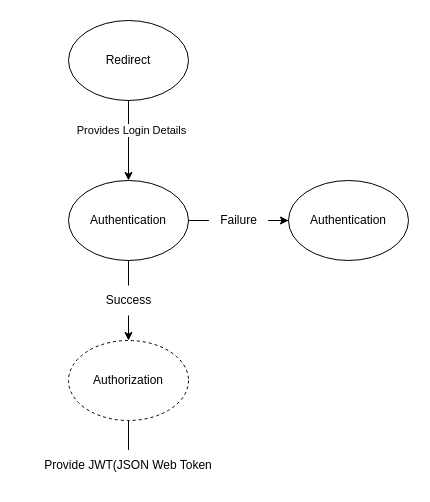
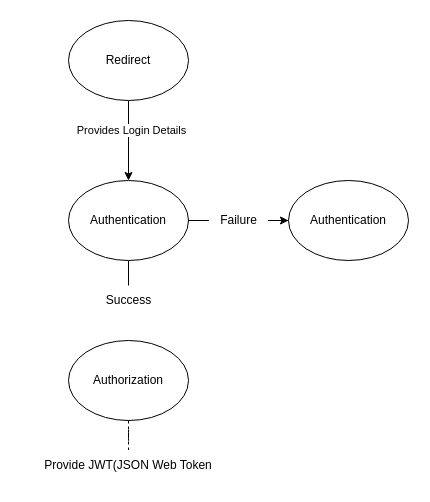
  <mxCell id="0" />
  <mxCell id="1" parent="0" />
  <mxCell id="2" value="" style="edgeStyle=orthogonalEdgeStyle;rounded=0;orthogonalLoop=1;jettySize=auto;html=1;" edge="1" parent="1" source="4" target="7"><mxGeometry relative="1" as="geometry" /></mxCell>
  <mxCell id="3" value="Provides Login Details" style="edgeLabel;html=1;align=center;verticalAlign=middle;resizable=0;points=[];" vertex="1" connectable="0" parent="2"><mxGeometry x="-0.275" y="2" relative="1" as="geometry"><mxPoint as="offset" /></mxGeometry></mxCell>
  <mxCell id="4" value="Redirect " style="ellipse;whiteSpace=wrap;html=1;" vertex="1" parent="1"><mxGeometry x="68" y="20" width="120" height="80" as="geometry" /></mxCell>
  <mxCell id="5" value="" style="edgeStyle=orthogonalEdgeStyle;rounded=0;orthogonalLoop=1;jettySize=auto;html=1;startArrow=none;" edge="1" parent="1" source="9" target="8"><mxGeometry relative="1" as="geometry" /></mxCell>
- <mxCell id="6" value="" style="edgeStyle=orthogonalEdgeStyle;rounded=0;orthogonalLoop=1;jettySize=auto;html=1;startArrow=none;" edge="1" parent="1" source="12" target="11"><mxGeometry relative="1" as="geometry" /></mxCell>
  <mxCell id="7" value="Authentication" style="ellipse;whiteSpace=wrap;html=1;" vertex="1" parent="1"><mxGeometry x="68" y="180" width="120" height="80" as="geometry" /></mxCell>
  <mxCell id="8" value="Authentication" style="ellipse;whiteSpace=wrap;html=1;" vertex="1" parent="1"><mxGeometry x="288" y="180" width="120" height="80" as="geometry" /></mxCell>
  <mxCell id="9" value="Failure" style="text;html=1;align=center;verticalAlign=middle;resizable=0;points=[];autosize=1;strokeColor=none;fillColor=none;" vertex="1" parent="1"><mxGeometry x="208" y="205" width="60" height="30" as="geometry" /></mxCell>
  <mxCell id="10" value="" style="edgeStyle=orthogonalEdgeStyle;rounded=0;orthogonalLoop=1;jettySize=auto;html=1;endArrow=none;" edge="1" parent="1" source="7" target="9"><mxGeometry relative="1" as="geometry"><mxPoint x="188" y="220" as="sourcePoint" /><mxPoint x="268" y="220" as="targetPoint" /></mxGeometry></mxCell>
- <mxCell id="11" value="Authorization" style="ellipse;whiteSpace=wrap;html=1;dashed=1;" vertex="1" parent="1"><mxGeometry x="68" y="340" width="120" height="80" as="geometry" /></mxCell>
+ <mxCell id="11" value="Authorization" style="ellipse;whiteSpace=wrap;html=1;" vertex="1" parent="1"><mxGeometry x="68" y="340" width="120" height="80" as="geometry" /></mxCell>
  <mxCell id="12" value="Success" style="text;html=1;align=center;verticalAlign=middle;resizable=0;points=[];autosize=1;strokeColor=none;fillColor=none;" vertex="1" parent="1"><mxGeometry x="93" y="285" width="70" height="30" as="geometry" /></mxCell>
  <mxCell id="13" value="" style="edgeStyle=orthogonalEdgeStyle;rounded=0;orthogonalLoop=1;jettySize=auto;html=1;endArrow=none;" edge="1" parent="1" source="7" target="12"><mxGeometry relative="1" as="geometry"><mxPoint x="128" y="260" as="sourcePoint" /><mxPoint x="128" y="340" as="targetPoint" /></mxGeometry></mxCell>
  <mxCell id="14" value="Provide JWT(JSON Web Token" style="text;html=1;strokeColor=none;fillColor=none;align=center;verticalAlign=middle;whiteSpace=wrap;rounded=0;" vertex="1" parent="1"><mxGeometry x="20" y="449.5" width="216" height="30" as="geometry" /></mxCell>
- <mxCell id="15" value="" style="edgeStyle=orthogonalEdgeStyle;rounded=0;orthogonalLoop=1;jettySize=auto;html=1;endArrow=none;" edge="1" parent="1" source="11" target="14"><mxGeometry relative="1" as="geometry"><mxPoint x="128" y="420" as="sourcePoint" /><mxPoint x="128" y="500" as="targetPoint" /></mxGeometry></mxCell>
+ <mxCell id="15" value="" style="edgeStyle=orthogonalEdgeStyle;rounded=0;orthogonalLoop=1;jettySize=auto;html=1;endArrow=none;dashed=1;" edge="1" parent="1" source="11" target="14"><mxGeometry relative="1" as="geometry"><mxPoint x="128" y="420" as="sourcePoint" /><mxPoint x="128" y="500" as="targetPoint" /></mxGeometry></mxCell>
